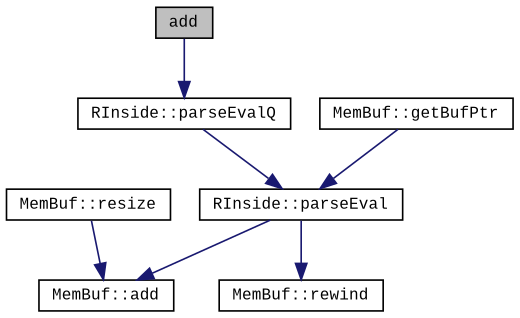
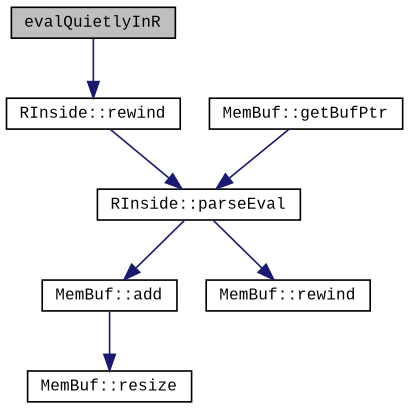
  digraph {
    fontname="Liberation Mono"
    rankdir=TB
    node [color=black fontname="Liberation Mono" fontsize=10 shape=record]
    edge [color=midnightblue fontname="Liberation Mono" fontsize=10 labelfontname=FreeSans labelfontsize=10 style=solid]
-   n1 [fillcolor=grey75 fontcolor=black height=0.2 label=add style=filled width=0.4]
-   n2 [height=0.2 label="RInside::parseEvalQ" width=0.4]
+   n1 [fillcolor=grey75 fontcolor=black height=0.2 label=evalQuietlyInR style=filled width=0.4]
+   n2 [height=0.2 label="RInside::rewind" width=0.4]
    n3 [height=0.2 label="RInside::parseEval" width=0.4]
    n4 [height=0.2 label="MemBuf::add" width=0.4]
    n5 [height=0.2 label="MemBuf::rewind" width=0.4]
    n6 [height=0.2 label="MemBuf::resize" width=0.4]
    n7 [height=0.2 label="MemBuf::getBufPtr" width=0.4]
    n1 -> n2
    n2 -> n3
    n3 -> n4
    n3 -> n5
-   n6 -> n4
+   n4 -> n6
    n7 -> n3
  }
